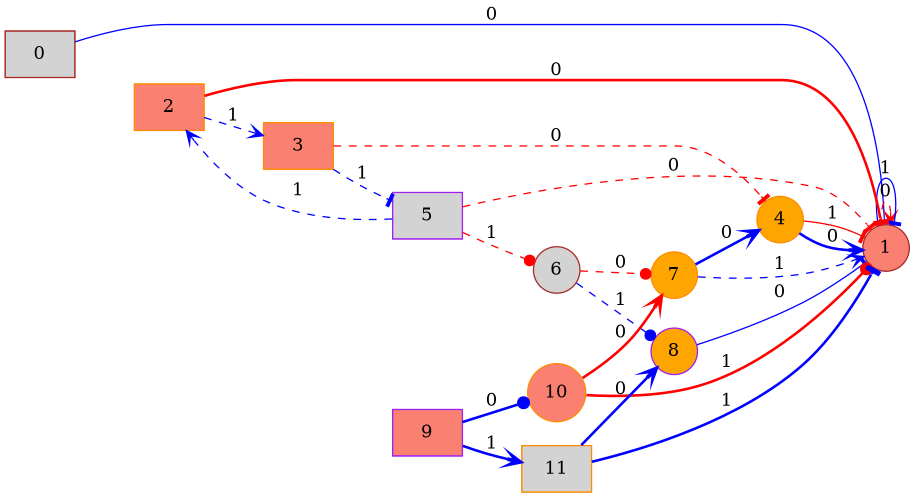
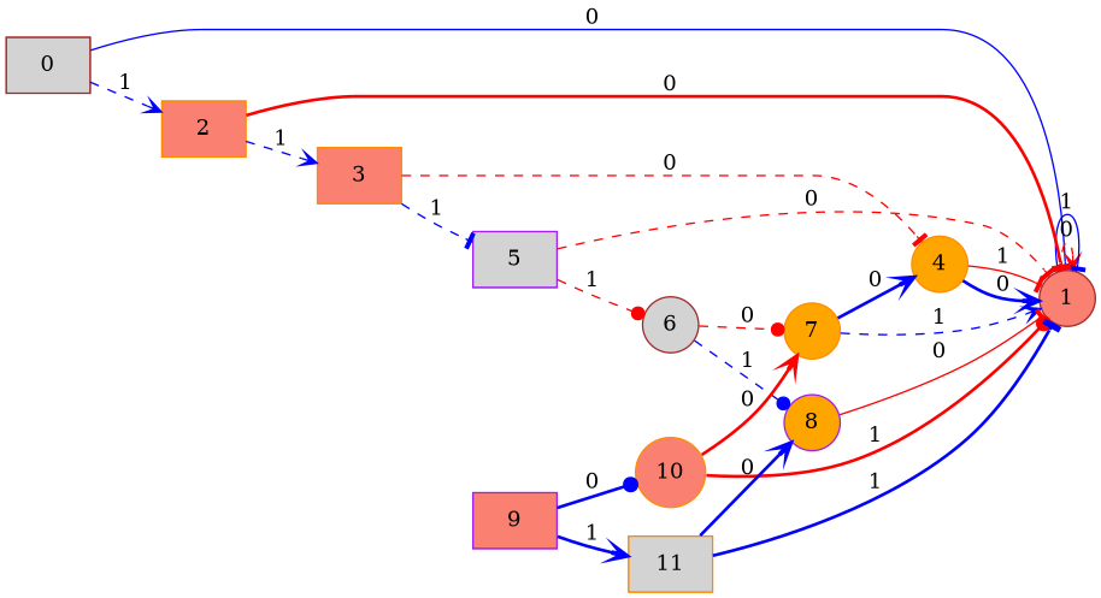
  digraph {
    rankdir=LR
    node [color=darkorange fillcolor=salmon shape=circle style="striped,filled"]
    edge [arrowhead=tee color=blue style=dashed]
    0 [color=brown fillcolor=lightgrey shape=folder]
    1 [color=brown]
    2 [shape=note]
    3 [shape=folder]
    4 [fillcolor=orange]
    5 [color=purple fillcolor=lightgrey shape=note]
    6 [color=brown fillcolor=lightgrey]
    7 [fillcolor=orange]
    8 [color=purple fillcolor=orange]
    9 [color=purple shape=note]
    10
    11 [fillcolor=lightgrey shape=folder]
    0 -> 1 [label=0 style=solid]
-   5 -> 2 [arrowhead=vee label=1]
+   0 -> 2 [arrowhead=vee label=1]
    1 -> 1 [arrowhead=vee color=red label=0]
    1 -> 1 [label=1 style=solid]
    2 -> 1 [color=red label=0 style=bold]
    2 -> 3 [arrowhead=vee label=1]
    3 -> 4 [color=red label=0]
    3 -> 5 [label=1]
    4 -> 1 [arrowhead=vee label=0 style=bold]
    4 -> 1 [color=red label=1 style=solid]
    5 -> 1 [color=red label=0]
    5 -> 6 [arrowhead=dot color=red label=1]
    6 -> 7 [arrowhead=dot color=red label=0]
    6 -> 8 [arrowhead=dot label=1]
    7 -> 1 [arrowhead=vee label=1]
    7 -> 4 [arrowhead=vee label=0 style=bold]
-   8 -> 1 [label=0 style=solid]
+   8 -> 1 [color=red label=0 style=solid]
    9 -> 10 [arrowhead=dot label=0 style=bold]
    9 -> 11 [arrowhead=vee label=1 style=bold]
    10 -> 1 [arrowhead=dot color=red label=1 style=bold]
    10 -> 7 [arrowhead=vee color=red label=0 style=bold]
    11 -> 1 [label=1 style=bold]
    11 -> 8 [arrowhead=vee label=0 style=bold]
  }
